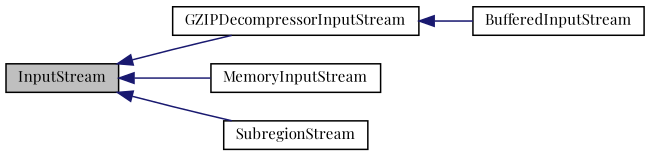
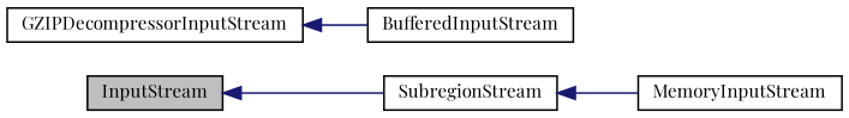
  digraph {
    fontname="Playfair Display"
    rankdir=LR
    node [color=black fontname="Playfair Display" fontsize=10 shape=record]
    edge [color=midnightblue dir=back fontname="Playfair Display" fontsize=10 labelfontname=Helvetica labelfontsize=10 style=solid]
    n1 [fillcolor=grey75 fontcolor=black height=0.2 label=InputStream style=filled width=0.4]
    n2 [height=0.2 label=GZIPDecompressorInputStream width=0.4]
    n3 [height=0.2 label=MemoryInputStream width=0.4]
    n4 [height=0.2 label=SubregionStream width=0.4]
    n5 [height=0.2 label=BufferedInputStream width=0.4]
-   n1 -> n2
-   n1 -> n3
+   n4 -> n3
    n1 -> n4
    n2 -> n5
  }
